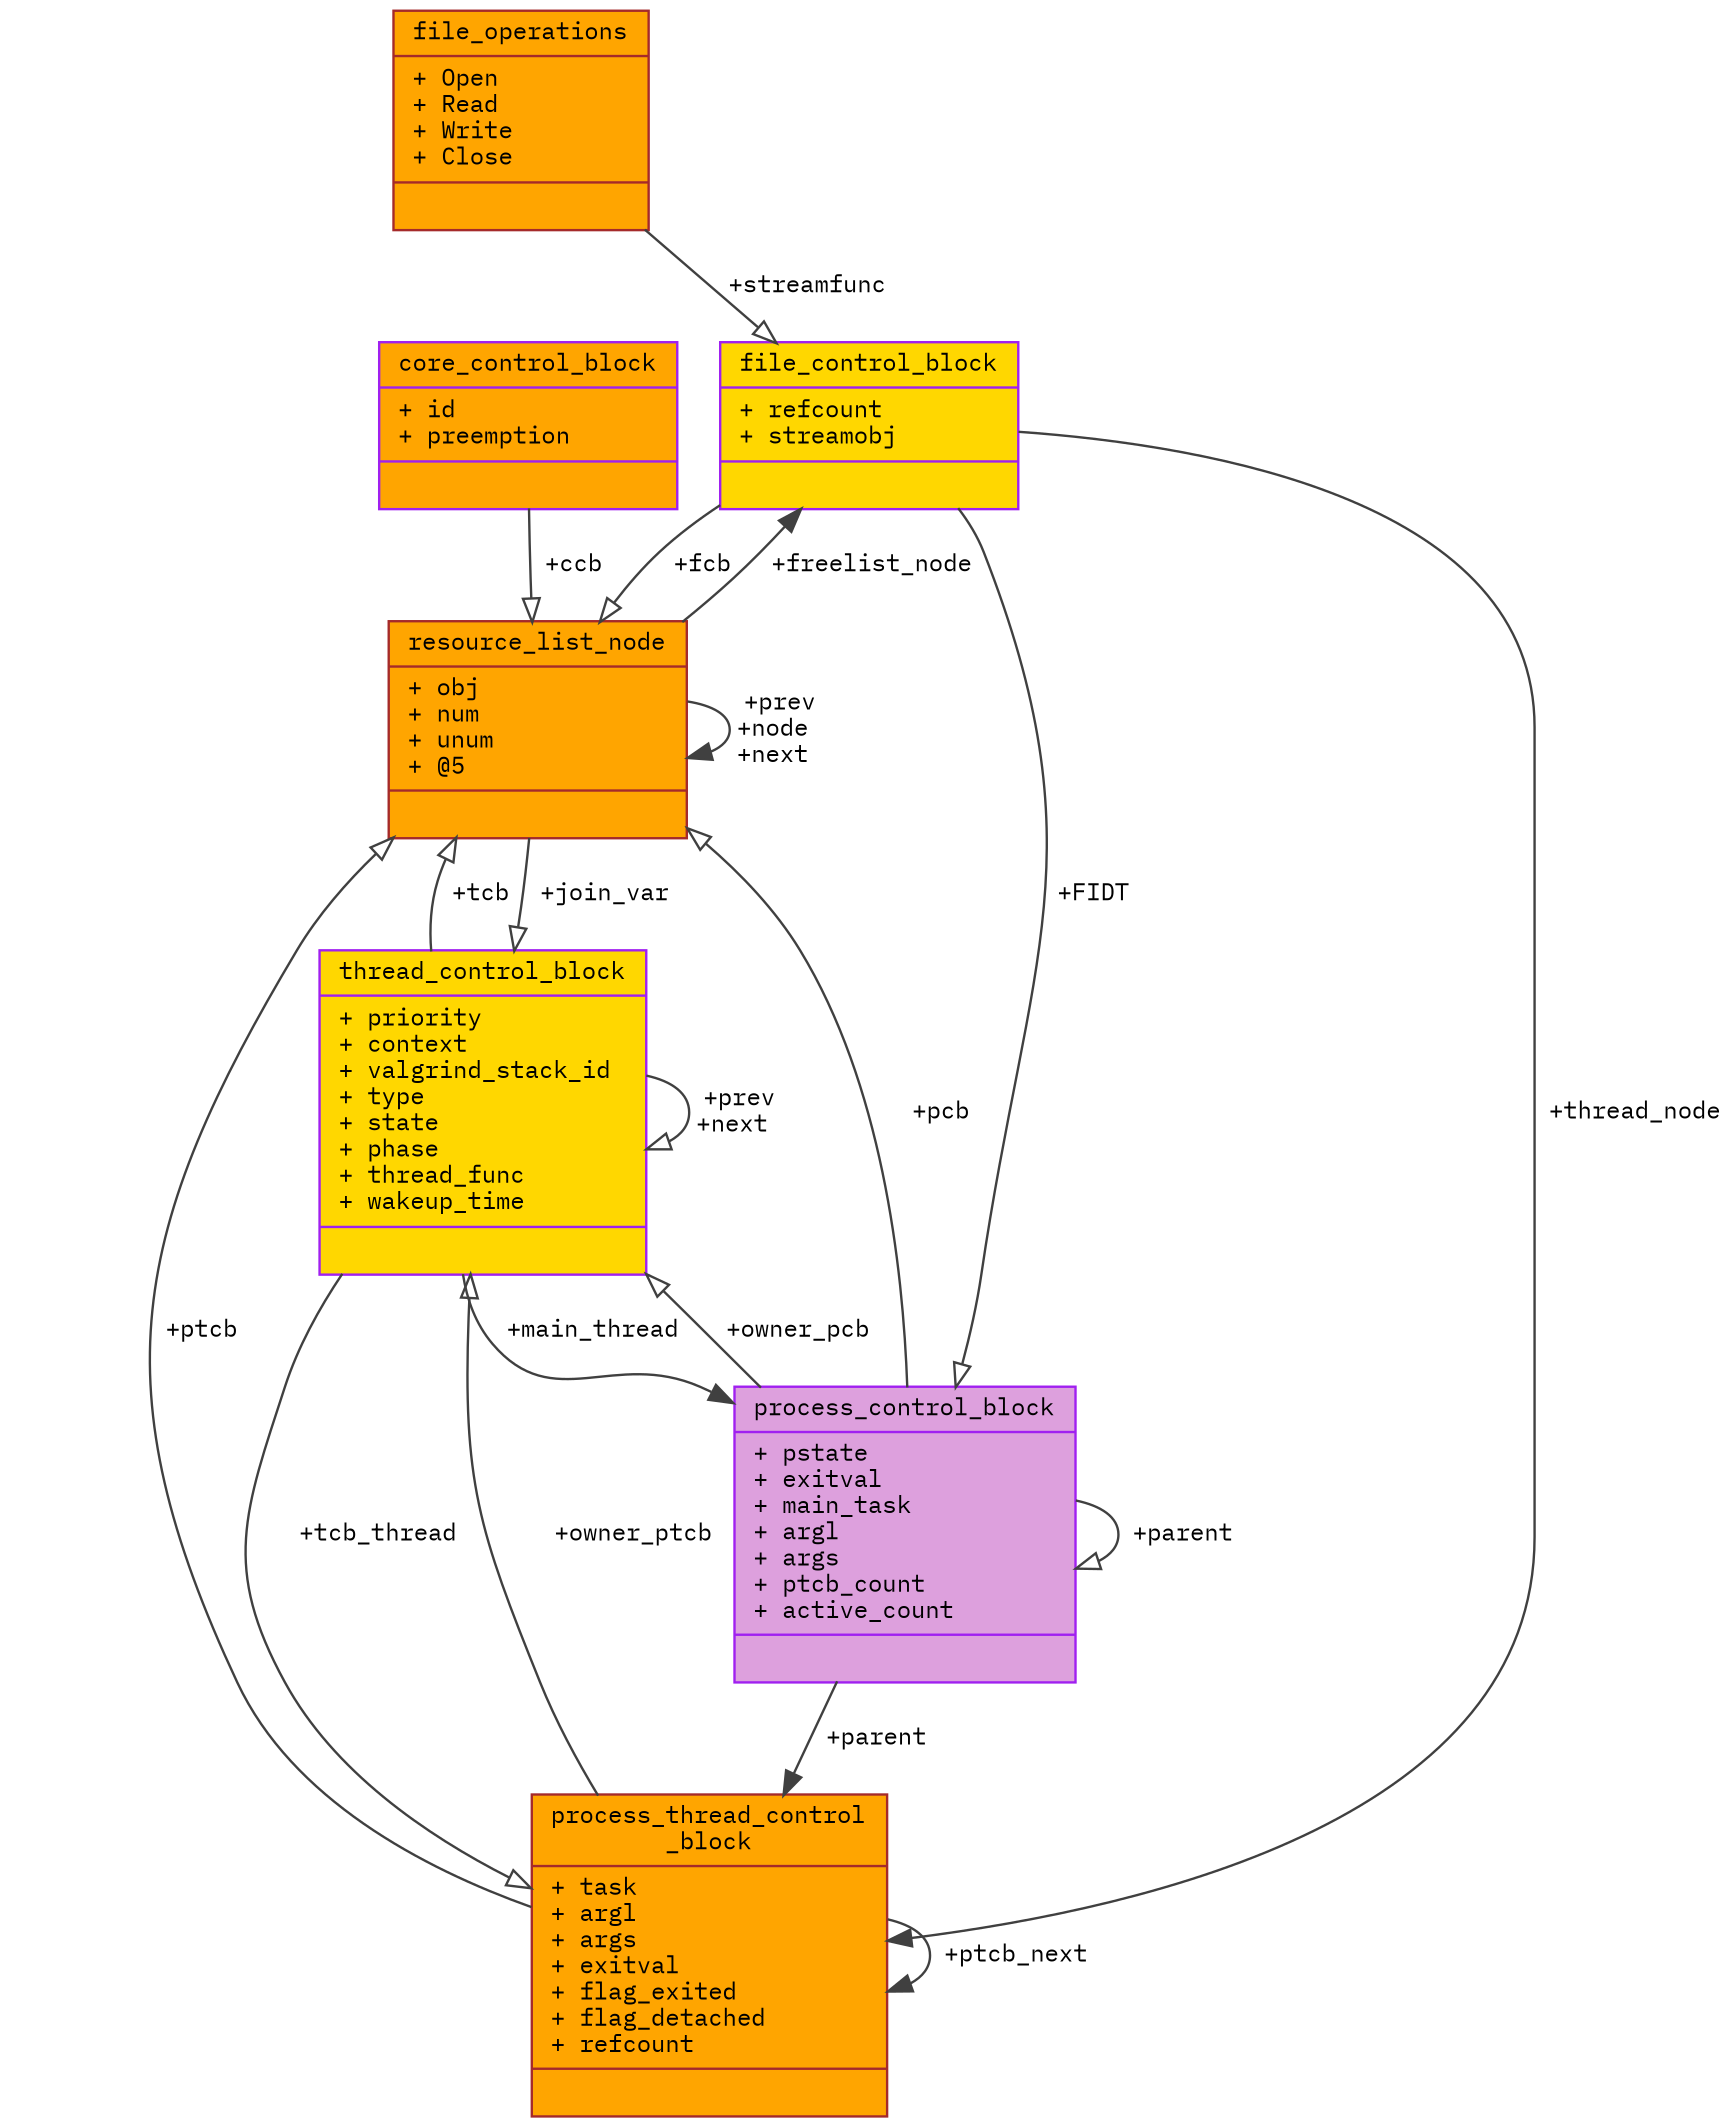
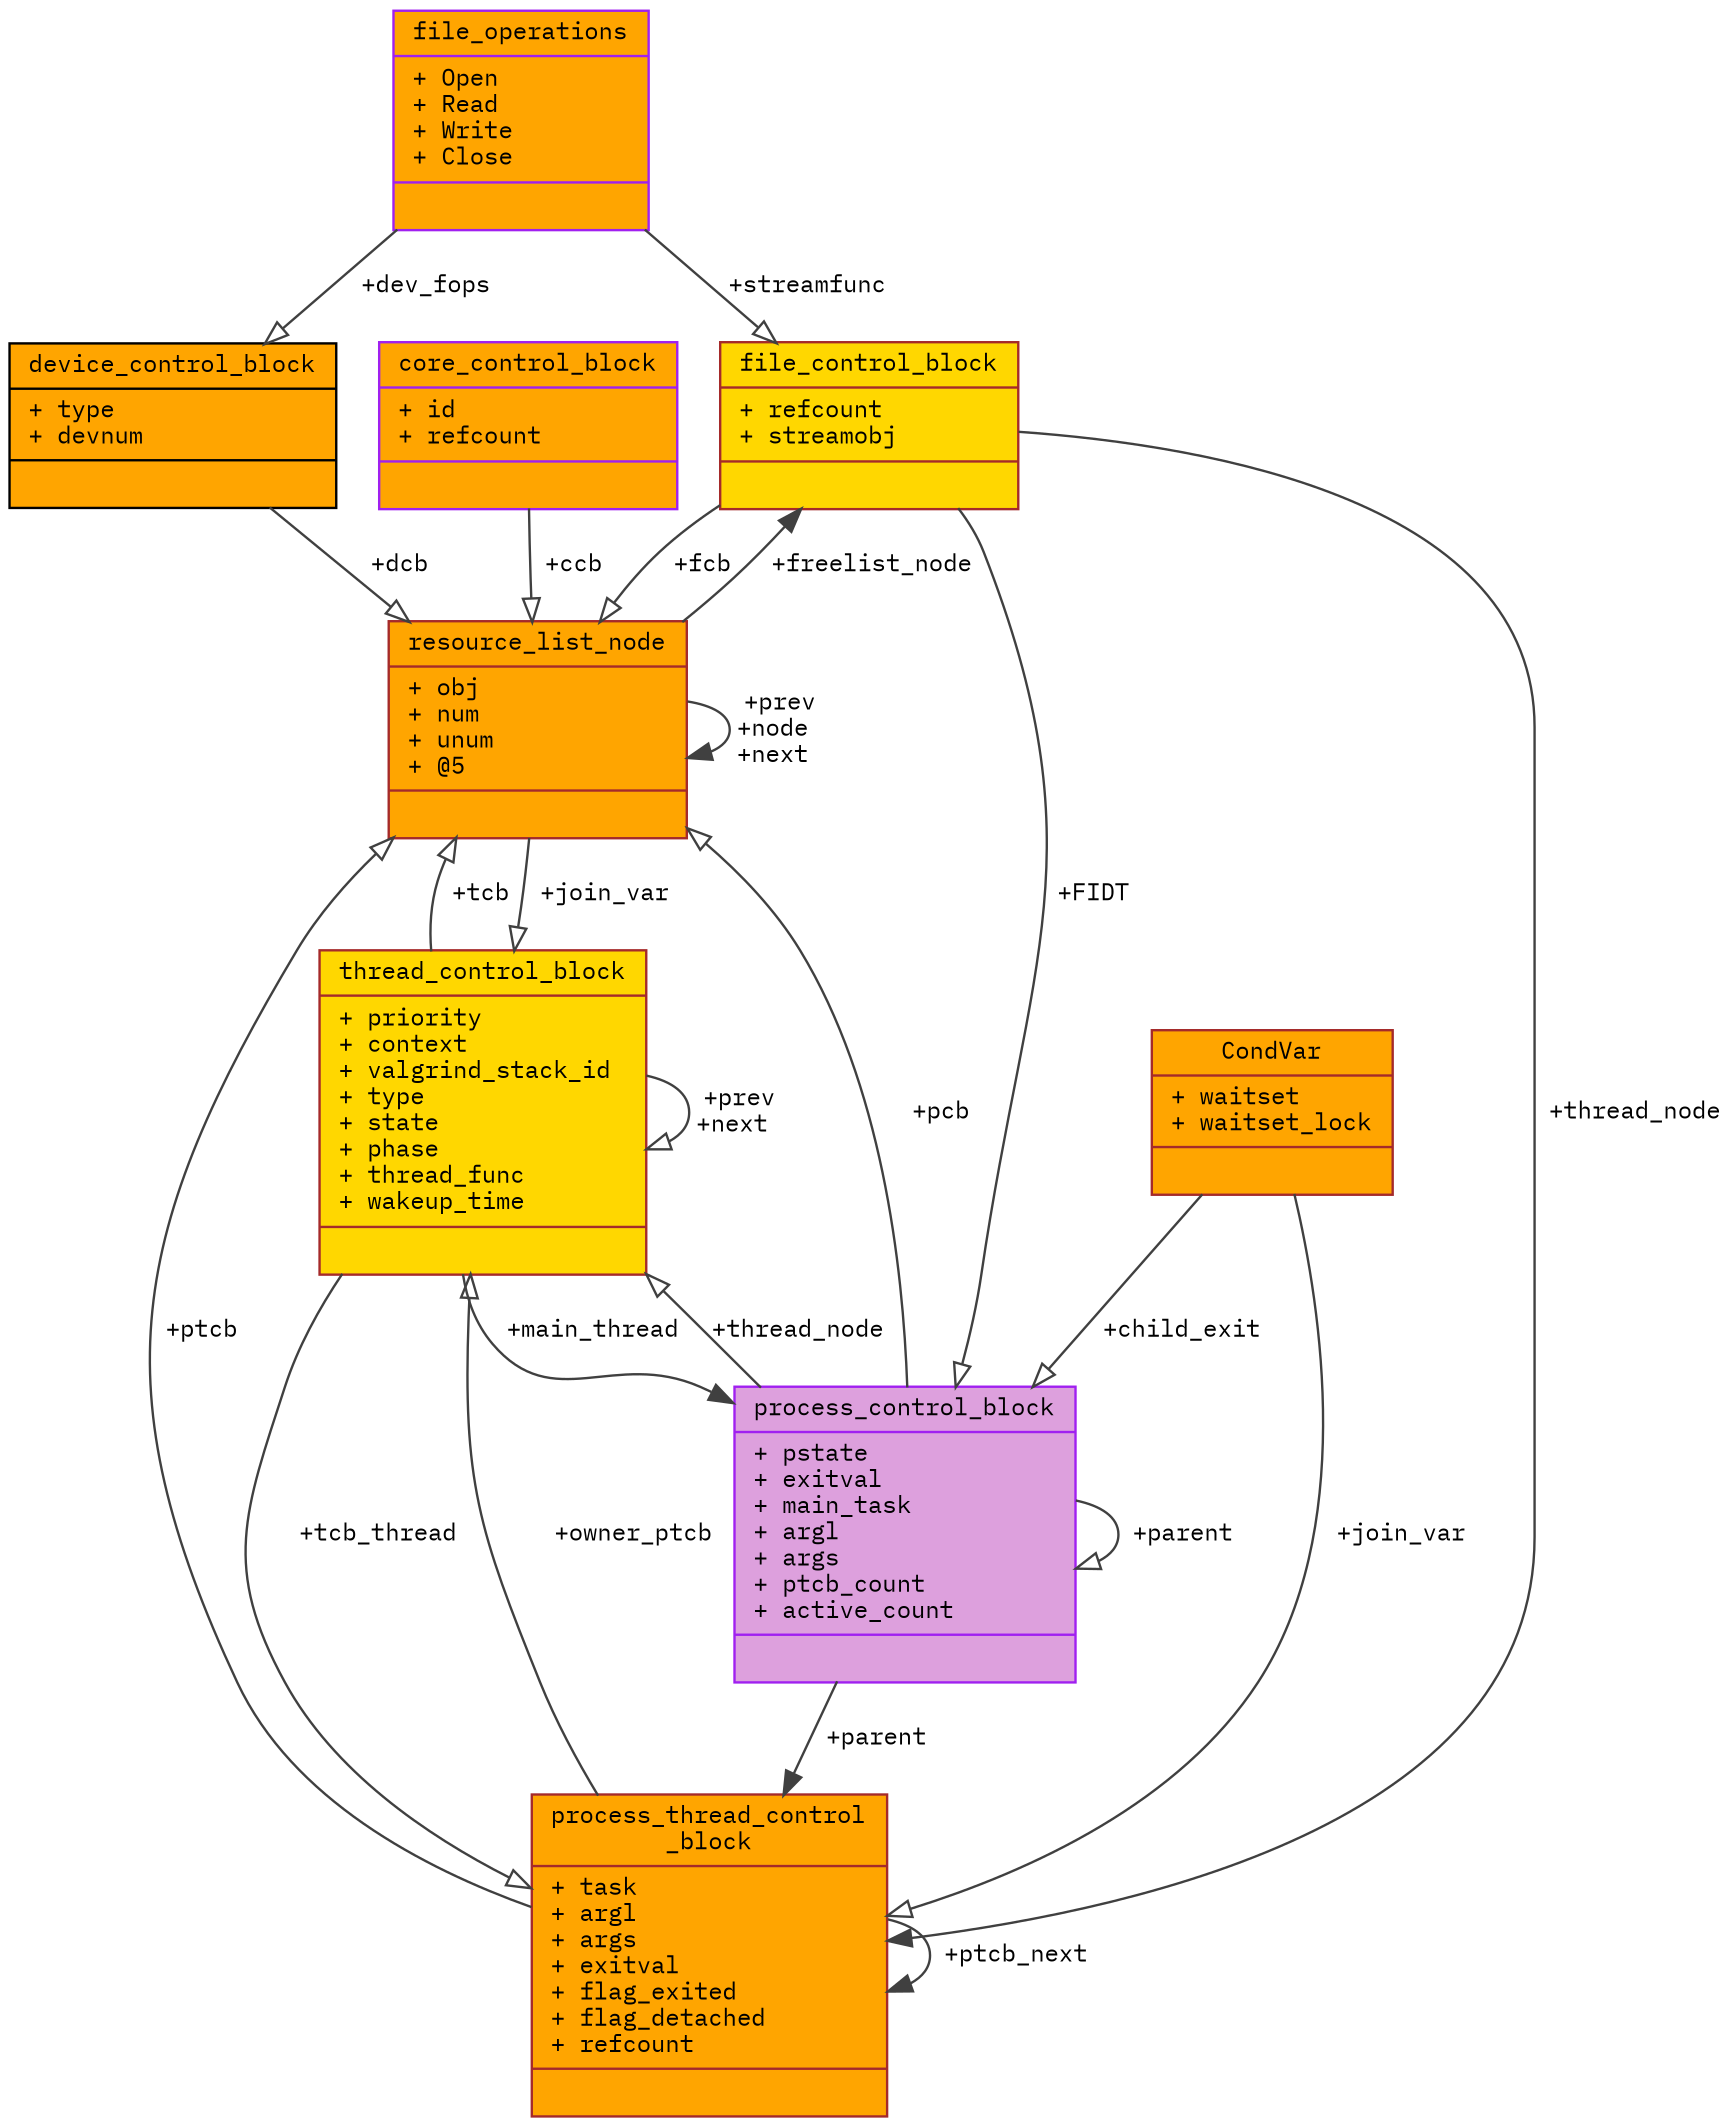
  digraph {
    fontname="IBM Plex Mono"
    node [color=purple fillcolor=orange fontname="IBM Plex Mono" fontsize=10 shape=record style=filled]
    edge [arrowhead=onormal color=grey25 fontname="IBM Plex Mono" fontsize=10 labelfontname=Helvetica labelfontsize=10 style=solid]
-   n1 [fillcolor=gold fontcolor=black height=0.2 label="{file_control_block\n|+ refcount\l+ streamobj\l|}" width=0.4]
+   n1 [color=brown fillcolor=gold fontcolor=black height=0.2 label="{file_control_block\n|+ refcount\l+ streamobj\l|}" width=0.4]
    n2 [color=brown height=0.2 label="{resource_list_node\n|+ obj\l+ num\l+ unum\l+ @5\l|}" width=0.4]
    n3 [fillcolor=plum height=0.2 label="{process_control_block\n|+ pstate\l+ exitval\l+ main_task\l+ argl\l+ args\l+ ptcb_count\l+ active_count\l|}" width=0.4]
    n4 [color=brown height=0.2 label="{process_thread_control\l_block\n|+ task\l+ argl\l+ args\l+ exitval\l+ flag_exited\l+ flag_detached\l+ refcount\l|}" width=0.4]
-   n5 [fillcolor=gold height=0.2 label="{thread_control_block\n|+ priority\l+ context\l+ valgrind_stack_id\l+ type\l+ state\l+ phase\l+ thread_func\l+ wakeup_time\l|}" width=0.4]
-   n7 [height=0.2 label="{core_control_block\n|+ id\l+ preemption\l|}" width=0.4]
-   n9 [color=brown height=0.2 label="{file_operations\n|+ Open\l+ Read\l+ Write\l+ Close\l|}" width=0.4]
+   n5 [color=brown fillcolor=gold height=0.2 label="{thread_control_block\n|+ priority\l+ context\l+ valgrind_stack_id\l+ type\l+ state\l+ phase\l+ thread_func\l+ wakeup_time\l|}" width=0.4]
+   n6 [color=brown height=0.2 label="{CondVar\n|+ waitset\l+ waitset_lock\l|}" width=0.4]
+   n7 [height=0.2 label="{core_control_block\n|+ id\l+ refcount\l|}" width=0.4]
+   n8 [color=black height=0.2 label="{device_control_block\n|+ type\l+ devnum\l|}" width=0.4]
+   n9 [height=0.2 label="{file_operations\n|+ Open\l+ Read\l+ Write\l+ Close\l|}" width=0.4]
    n1 -> n2 [label=" +fcb"]
    n1 -> n3 [label=" +FIDT"]
    n1 -> n4 [arrowhead=normal label=" +thread_node"]
    n2 -> n1 [arrowhead=normal label=" +freelist_node"]
    n2 -> n2 [arrowhead=normal label=" +prev\n+node\n+next"]
    n2 -> n5 [label=" +join_var"]
    n3 -> n2 [label=" +pcb"]
    n3 -> n3 [label=" +parent"]
    n3 -> n4 [arrowhead=normal label=" +parent"]
-   n3 -> n5 [label=" +owner_pcb"]
+   n3 -> n5 [label=" +thread_node"]
    n4 -> n2 [label=" +ptcb"]
    n4 -> n4 [arrowhead=normal label=" +ptcb_next"]
    n4 -> n5 [label=" +owner_ptcb"]
    n5 -> n2 [label=" +tcb"]
    n5 -> n3 [arrowhead=normal label=" +main_thread"]
    n5 -> n4 [label=" +tcb_thread"]
    n5 -> n5 [label=" +prev\n+next"]
+   n6 -> n3 [label=" +child_exit"]
+   n6 -> n4 [label=" +join_var"]
    n7 -> n2 [label=" +ccb"]
+   n8 -> n2 [label=" +dcb"]
    n9 -> n1 [label=" +streamfunc"]
+   n9 -> n8 [label=" +dev_fops"]
  }
